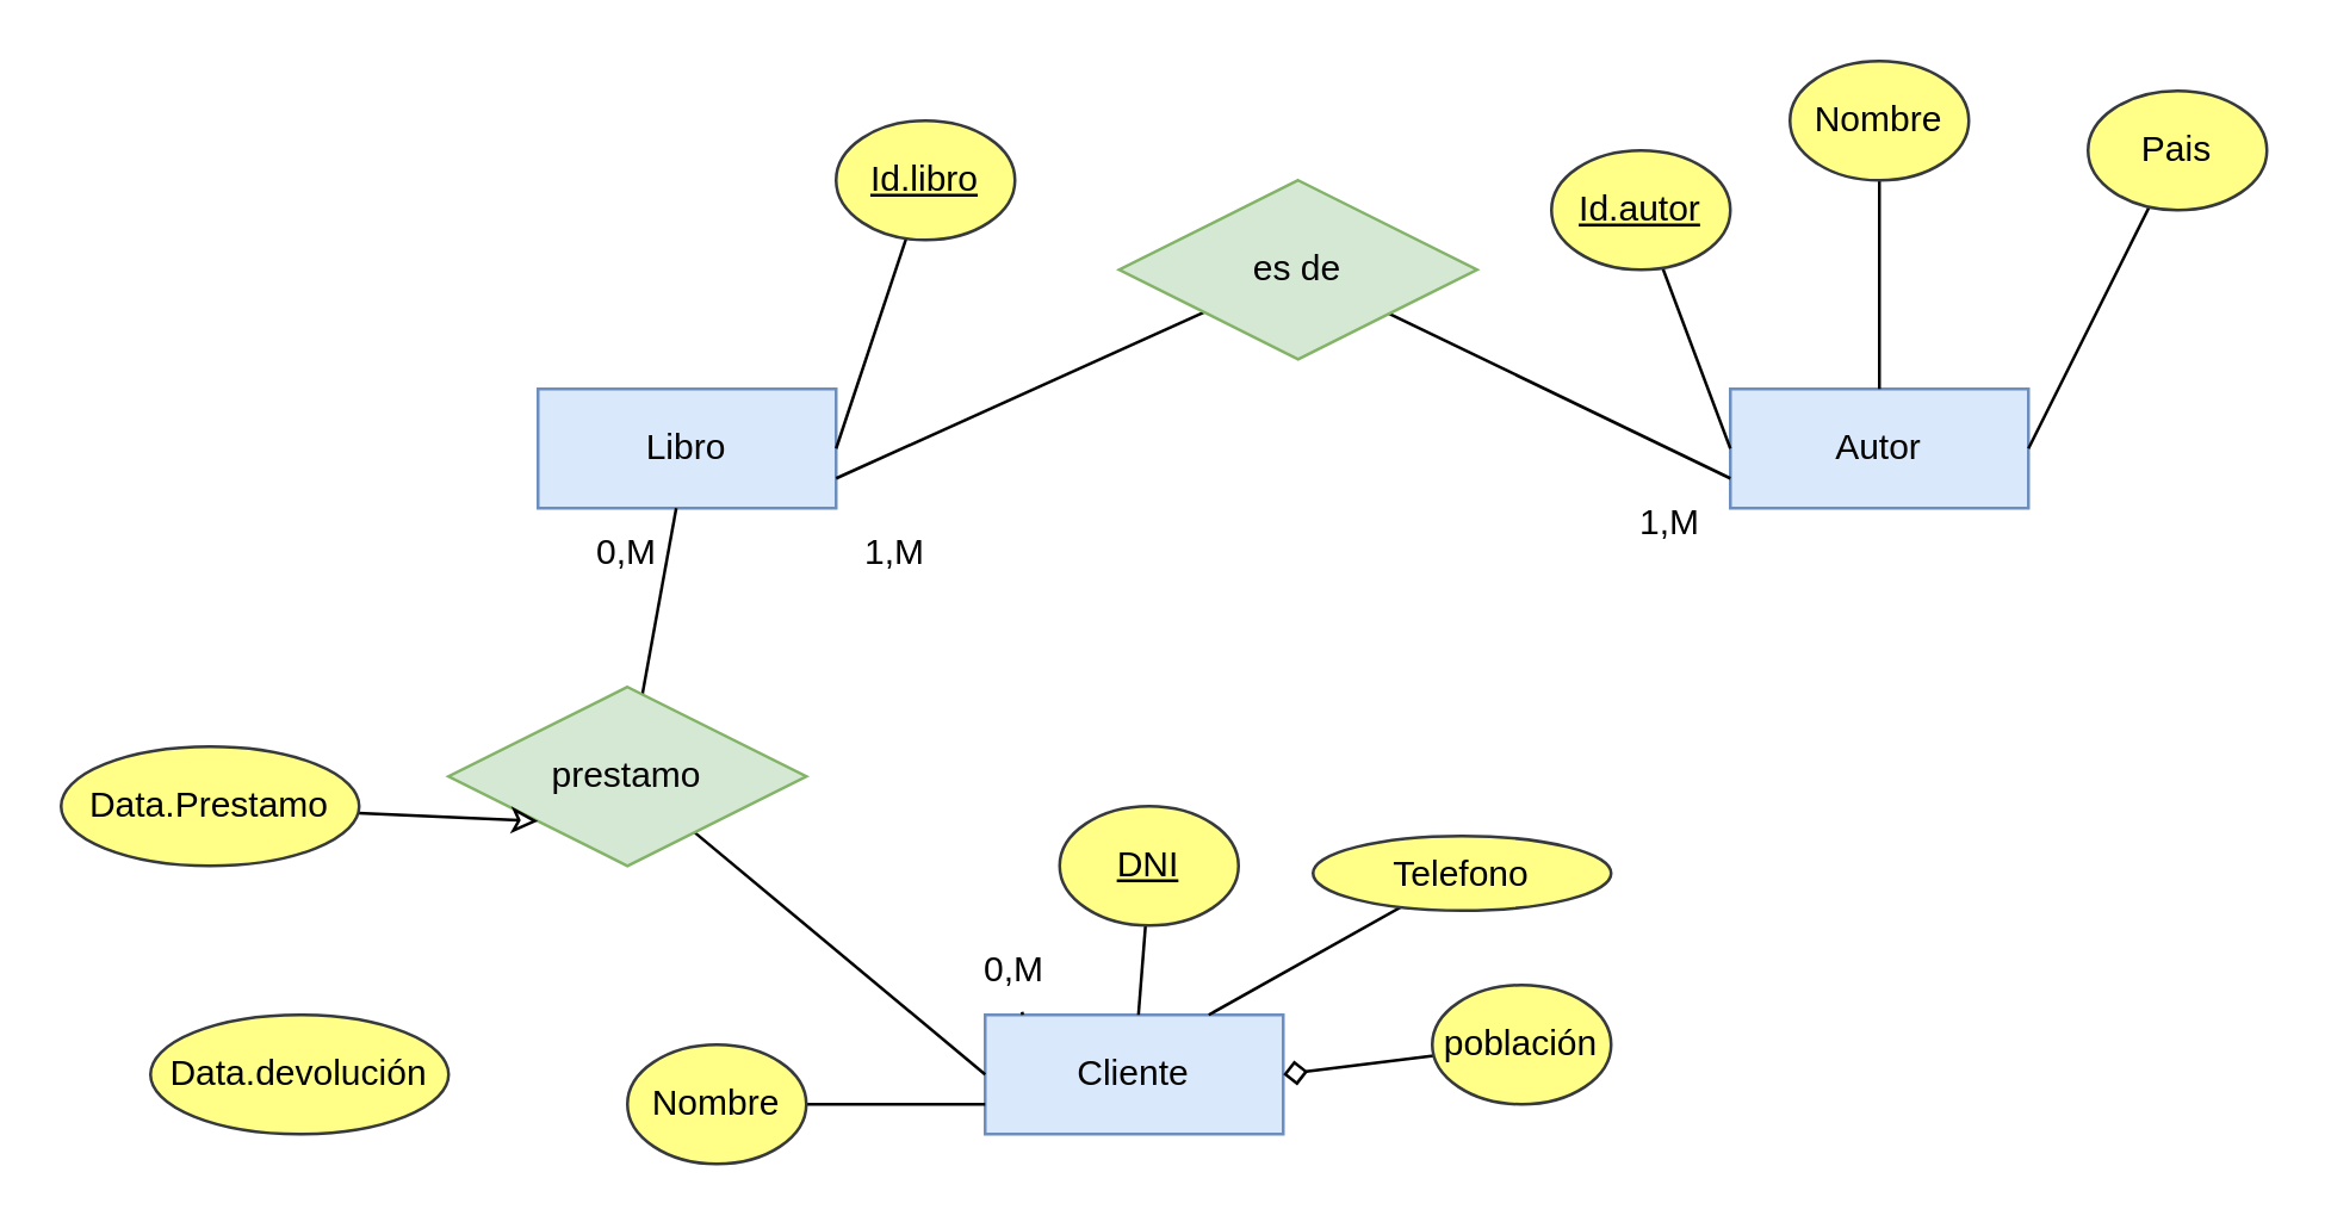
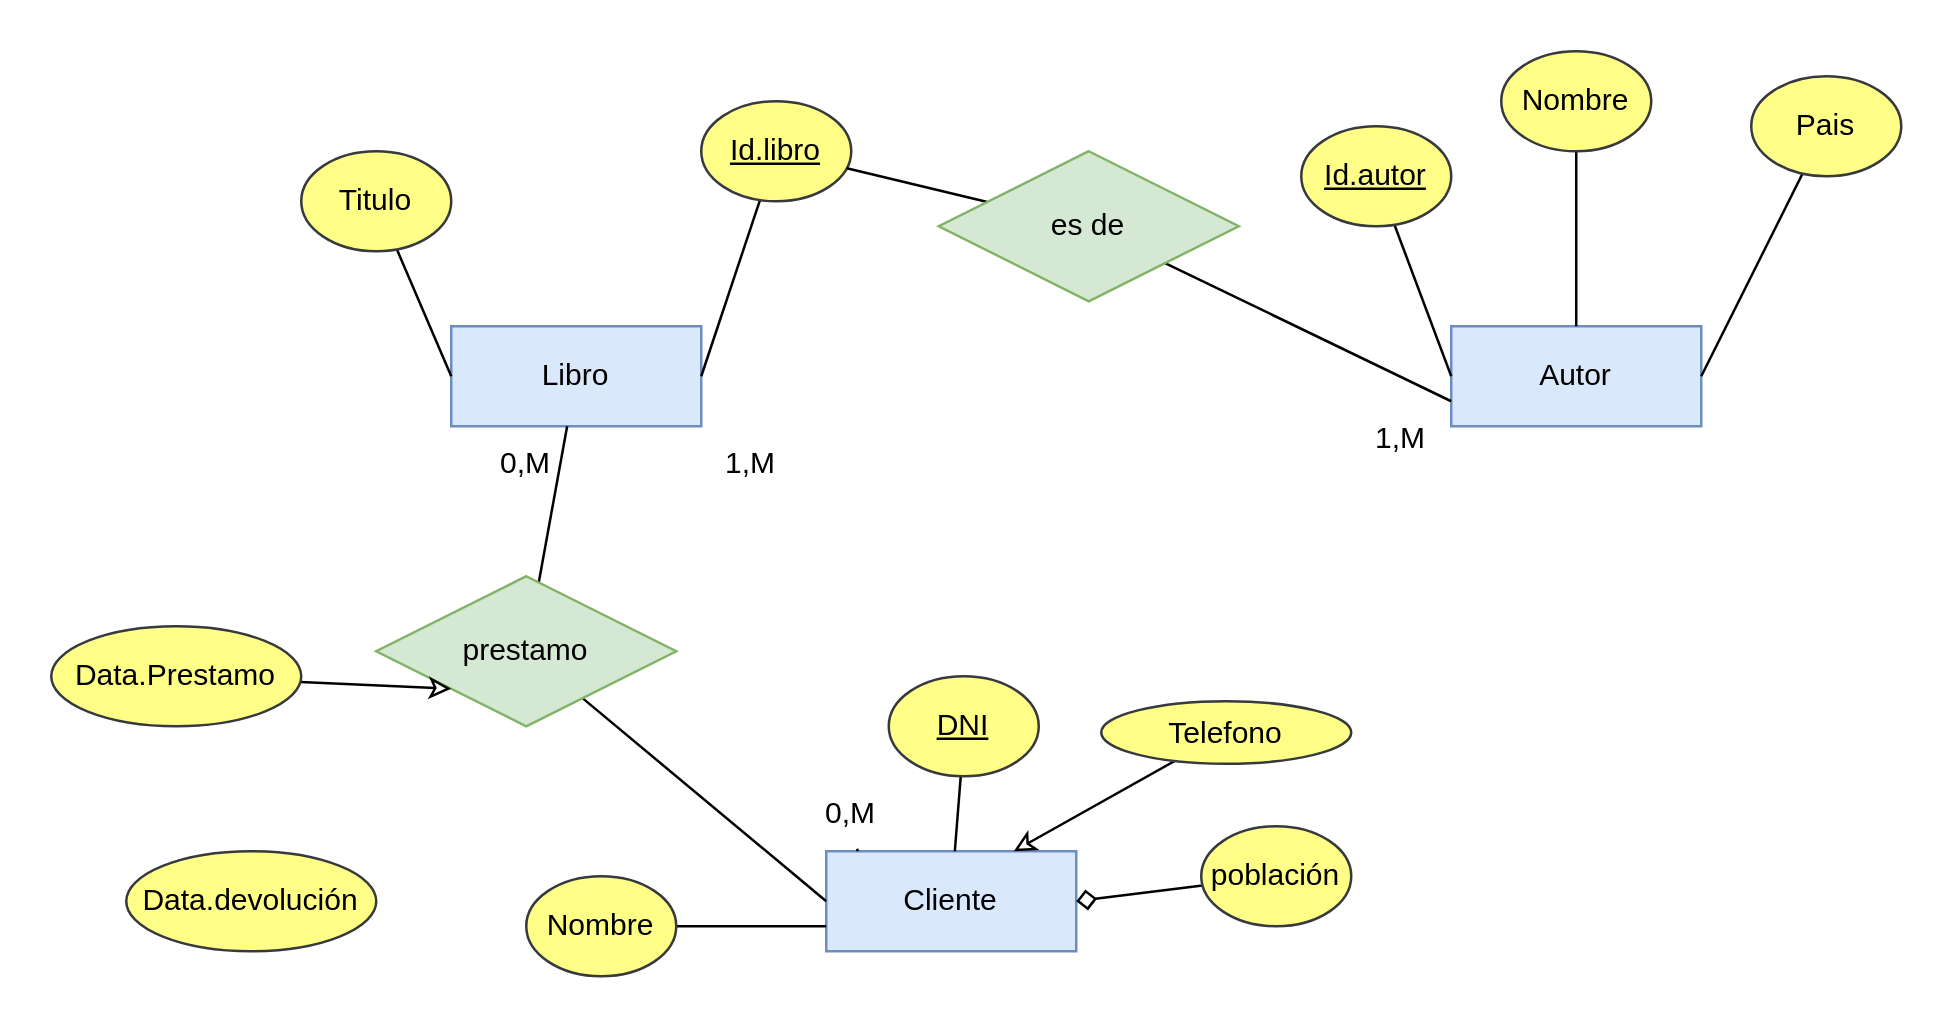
  <mxCell id="0" />
  <mxCell id="1" parent="0" />
  <mxCell id="2" value="Libro" style="whiteSpace=wrap;html=1;align=center;fillColor=#dae8fc;strokeColor=#6c8ebf;" vertex="1" parent="1"><mxGeometry x="180" y="130" width="100" height="40" as="geometry" /></mxCell>
  <mxCell id="3" value="Autor" style="whiteSpace=wrap;html=1;align=center;fillColor=#dae8fc;strokeColor=#6c8ebf;" vertex="1" parent="1"><mxGeometry x="580" y="130" width="100" height="40" as="geometry" /></mxCell>
  <mxCell id="4" value="Cliente" style="whiteSpace=wrap;html=1;align=center;fillColor=#dae8fc;strokeColor=#6c8ebf;" vertex="1" parent="1"><mxGeometry x="330" y="340" width="100" height="40" as="geometry" /></mxCell>
+ <mxCell id="5" style="rounded=0;orthogonalLoop=1;jettySize=auto;html=1;entryX=0;entryY=0.5;entryDx=0;entryDy=0;endArrow=none;endFill=0;" edge="1" parent="1" source="6" target="2"><mxGeometry relative="1" as="geometry" /></mxCell>
+ <mxCell id="6" value="Titulo" style="ellipse;whiteSpace=wrap;html=1;align=center;fillColor=#ffff88;strokeColor=#36393d;" vertex="1" parent="1"><mxGeometry x="120" y="60" width="60" height="40" as="geometry" /></mxCell>
  <mxCell id="7" style="rounded=0;orthogonalLoop=1;jettySize=auto;html=1;entryX=0.5;entryY=0;entryDx=0;entryDy=0;endArrow=none;endFill=0;" edge="1" parent="1" source="8" target="3"><mxGeometry relative="1" as="geometry" /></mxCell>
  <mxCell id="8" value="Nombre" style="ellipse;whiteSpace=wrap;html=1;align=center;fillColor=#ffff88;strokeColor=#36393d;" vertex="1" parent="1"><mxGeometry x="600" y="20" width="60" height="40" as="geometry" /></mxCell>
  <mxCell id="9" style="rounded=0;orthogonalLoop=1;jettySize=auto;html=1;entryX=1;entryY=0.5;entryDx=0;entryDy=0;endArrow=none;endFill=0;" edge="1" parent="1" source="10" target="3"><mxGeometry relative="1" as="geometry" /></mxCell>
  <mxCell id="10" value="Pais" style="ellipse;whiteSpace=wrap;html=1;align=center;fillColor=#ffff88;strokeColor=#36393d;" vertex="1" parent="1"><mxGeometry x="700" y="30" width="60" height="40" as="geometry" /></mxCell>
  <mxCell id="11" style="edgeStyle=none;rounded=0;orthogonalLoop=1;jettySize=auto;html=1;entryX=0;entryY=0.75;entryDx=0;entryDy=0;endArrow=none;endFill=0;" edge="1" parent="1" source="12" target="4"><mxGeometry relative="1" as="geometry" /></mxCell>
  <mxCell id="12" value="Nombre" style="ellipse;whiteSpace=wrap;html=1;align=center;fillColor=#ffff88;strokeColor=#36393d;" vertex="1" parent="1"><mxGeometry x="210" y="350" width="60" height="40" as="geometry" /></mxCell>
  <mxCell id="13" style="edgeStyle=none;rounded=0;orthogonalLoop=1;jettySize=auto;html=1;entryX=1;entryY=0.5;entryDx=0;entryDy=0;endArrow=diamond;endFill=0;" edge="1" parent="1" source="14" target="4"><mxGeometry relative="1" as="geometry" /></mxCell>
  <mxCell id="14" value="población" style="ellipse;whiteSpace=wrap;html=1;align=center;fillColor=#ffff88;strokeColor=#36393d;" vertex="1" parent="1"><mxGeometry x="480" y="330" width="60" height="40" as="geometry" /></mxCell>
- <mxCell id="15" style="edgeStyle=none;rounded=0;orthogonalLoop=1;jettySize=auto;html=1;entryX=0.75;entryY=0;entryDx=0;entryDy=0;endArrow=none;endFill=0;" edge="1" parent="1" source="16" target="4"><mxGeometry relative="1" as="geometry" /></mxCell>
+ <mxCell id="15" style="edgeStyle=none;rounded=0;orthogonalLoop=1;jettySize=auto;html=1;entryX=0.75;entryY=0;entryDx=0;entryDy=0;endArrow=classic;endFill=0;" edge="1" parent="1" source="16" target="4"><mxGeometry relative="1" as="geometry" /></mxCell>
  <mxCell id="16" value="Telefono" style="ellipse;whiteSpace=wrap;html=1;align=center;fillColor=#ffff88;strokeColor=#36393d;" vertex="1" parent="1"><mxGeometry x="440" y="280" width="100" height="25" as="geometry" /></mxCell>
  <mxCell id="17" style="edgeStyle=none;rounded=0;orthogonalLoop=1;jettySize=auto;html=1;endArrow=none;endFill=0;" edge="1" parent="1" source="18" target="4"><mxGeometry relative="1" as="geometry" /></mxCell>
  <mxCell id="18" value="DNI" style="ellipse;whiteSpace=wrap;html=1;align=center;fontStyle=4;fillColor=#ffff88;strokeColor=#36393d;" vertex="1" parent="1"><mxGeometry x="355" y="270" width="60" height="40" as="geometry" /></mxCell>
  <mxCell id="19" style="edgeStyle=none;rounded=0;orthogonalLoop=1;jettySize=auto;html=1;entryX=1;entryY=0.5;entryDx=0;entryDy=0;endArrow=none;endFill=0;" edge="1" parent="1" source="20" target="2"><mxGeometry relative="1" as="geometry" /></mxCell>
  <mxCell id="20" value="Id.libro" style="ellipse;whiteSpace=wrap;html=1;align=center;fontStyle=4;fillColor=#ffff88;strokeColor=#36393d;" vertex="1" parent="1"><mxGeometry x="280" y="40" width="60" height="40" as="geometry" /></mxCell>
  <mxCell id="21" style="rounded=0;orthogonalLoop=1;jettySize=auto;html=1;entryX=0;entryY=0.5;entryDx=0;entryDy=0;endArrow=none;endFill=0;" edge="1" parent="1" source="22" target="3"><mxGeometry relative="1" as="geometry" /></mxCell>
  <mxCell id="22" value="Id.autor" style="ellipse;whiteSpace=wrap;html=1;align=center;fontStyle=4;fillColor=#ffff88;strokeColor=#36393d;" vertex="1" parent="1"><mxGeometry x="520" y="50" width="60" height="40" as="geometry" /></mxCell>
- <mxCell id="23" style="edgeStyle=none;rounded=0;orthogonalLoop=1;jettySize=auto;html=1;entryX=1;entryY=0.75;entryDx=0;entryDy=0;endArrow=none;endFill=0;" edge="1" parent="1" source="25" target="2"><mxGeometry relative="1" as="geometry" /></mxCell>
+ <mxCell id="23" style="edgeStyle=none;rounded=0;orthogonalLoop=1;jettySize=auto;html=1;endArrow=none;endFill=0;" edge="1" parent="1" source="25" target="20"><mxGeometry relative="1" as="geometry" /></mxCell>
  <mxCell id="24" style="edgeStyle=none;rounded=0;orthogonalLoop=1;jettySize=auto;html=1;entryX=0;entryY=0.75;entryDx=0;entryDy=0;endArrow=none;endFill=0;" edge="1" parent="1" source="25" target="3"><mxGeometry relative="1" as="geometry" /></mxCell>
  <mxCell id="25" value="es de" style="shape=rhombus;perimeter=rhombusPerimeter;whiteSpace=wrap;html=1;align=center;fillColor=#d5e8d4;strokeColor=#82b366;" vertex="1" parent="1"><mxGeometry x="375" y="60" width="120" height="60" as="geometry" /></mxCell>
  <mxCell id="26" value="1,M" style="text;html=1;strokeColor=none;fillColor=none;align=center;verticalAlign=middle;whiteSpace=wrap;rounded=0;" vertex="1" parent="1"><mxGeometry x="530" y="160" width="60" height="30" as="geometry" /></mxCell>
  <mxCell id="27" value="1,M" style="text;html=1;strokeColor=none;fillColor=none;align=center;verticalAlign=middle;whiteSpace=wrap;rounded=0;" vertex="1" parent="1"><mxGeometry x="270" y="170" width="60" height="30" as="geometry" /></mxCell>
  <mxCell id="28" style="edgeStyle=none;rounded=0;orthogonalLoop=1;jettySize=auto;html=1;entryX=0.124;entryY=-0.025;entryDx=0;entryDy=0;entryPerimeter=0;endArrow=none;endFill=0;startArrow=none;" edge="1" parent="1" source="32" target="4"><mxGeometry relative="1" as="geometry" /></mxCell>
  <mxCell id="29" style="edgeStyle=none;rounded=0;orthogonalLoop=1;jettySize=auto;html=1;endArrow=none;endFill=0;" edge="1" parent="1" source="31" target="2"><mxGeometry relative="1" as="geometry" /></mxCell>
  <mxCell id="30" style="edgeStyle=none;rounded=0;orthogonalLoop=1;jettySize=auto;html=1;entryX=0;entryY=0.5;entryDx=0;entryDy=0;endArrow=none;endFill=0;" edge="1" parent="1" source="31" target="4"><mxGeometry relative="1" as="geometry" /></mxCell>
  <mxCell id="31" value="prestamo" style="shape=rhombus;perimeter=rhombusPerimeter;whiteSpace=wrap;html=1;align=center;fillColor=#d5e8d4;strokeColor=#82b366;" vertex="1" parent="1"><mxGeometry x="150" y="230" width="120" height="60" as="geometry" /></mxCell>
  <mxCell id="32" value="0,M" style="text;html=1;strokeColor=none;fillColor=none;align=center;verticalAlign=middle;whiteSpace=wrap;rounded=0;" vertex="1" parent="1"><mxGeometry x="310" y="310" width="60" height="30" as="geometry" /></mxCell>
  <mxCell id="33" value="0,M" style="text;html=1;strokeColor=none;fillColor=none;align=center;verticalAlign=middle;whiteSpace=wrap;rounded=0;" vertex="1" parent="1"><mxGeometry x="180" y="170" width="60" height="30" as="geometry" /></mxCell>
  <mxCell id="34" style="edgeStyle=none;rounded=0;orthogonalLoop=1;jettySize=auto;html=1;entryX=0;entryY=1;entryDx=0;entryDy=0;endArrow=classic;endFill=0;" edge="1" parent="1" source="35" target="31"><mxGeometry relative="1" as="geometry" /></mxCell>
  <mxCell id="35" value="Data.Prestamo" style="ellipse;whiteSpace=wrap;html=1;align=center;fillColor=#ffff88;strokeColor=#36393d;" vertex="1" parent="1"><mxGeometry x="20" y="250" width="100" height="40" as="geometry" /></mxCell>
  <mxCell id="36" value="Data.devolución" style="ellipse;whiteSpace=wrap;html=1;align=center;fillColor=#ffff88;strokeColor=#36393d;" vertex="1" parent="1"><mxGeometry x="50" y="340" width="100" height="40" as="geometry" /></mxCell>
